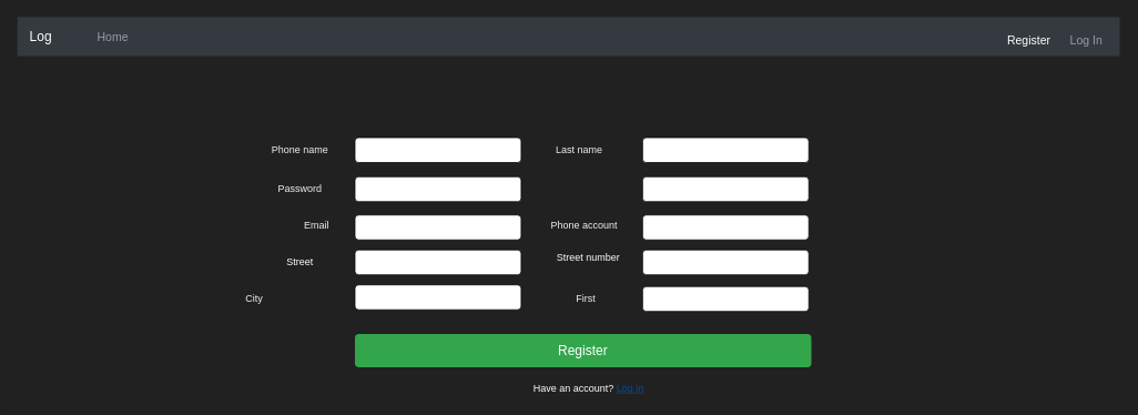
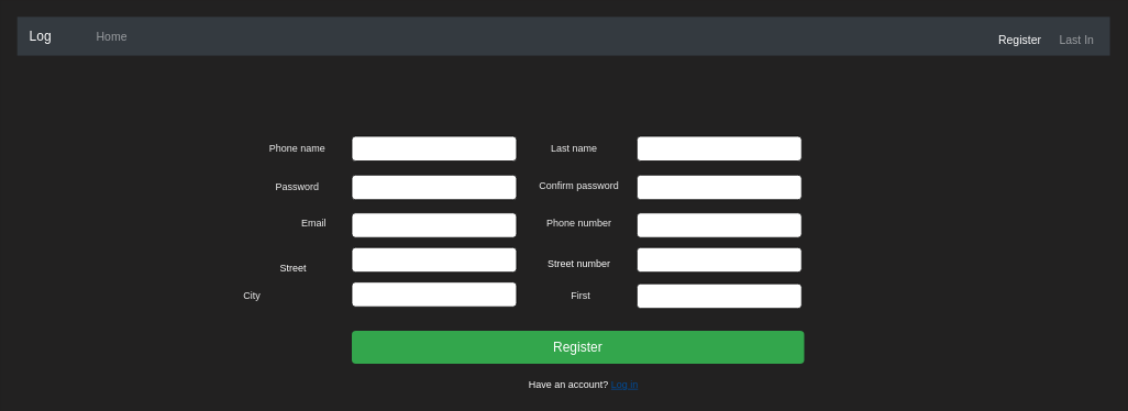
  <mxCell id="0" style=";html=1;" />
  <mxCell id="1" style=";html=1;" parent="0" />
  <mxCell id="2" value="&lt;font color=&quot;#F0F0F0&quot;&gt;Email&lt;/font&gt;" style="text;html=1;strokeColor=none;fillColor=none;align=center;verticalAlign=middle;whiteSpace=wrap;rounded=0;" parent="1" vertex="1"><mxGeometry x="360" y="261" width="40" height="20" as="geometry" /></mxCell>
  <mxCell id="3" value="" style="rounded=1;whiteSpace=wrap;html=1;" parent="1" vertex="1"><mxGeometry x="426" y="258" width="200" height="30" as="geometry" /></mxCell>
  <mxCell id="4" value="&lt;font color=&quot;#F0F0F0&quot;&gt;Password&lt;/font&gt;" style="text;html=1;strokeColor=none;fillColor=none;align=center;verticalAlign=middle;whiteSpace=wrap;rounded=0;" parent="1" vertex="1"><mxGeometry x="325" y="217" width="70" height="20" as="geometry" /></mxCell>
  <mxCell id="5" value="" style="rounded=1;whiteSpace=wrap;html=1;" parent="1" vertex="1"><mxGeometry x="772" y="212" width="200" height="30" as="geometry" /></mxCell>
+ <mxCell id="6" value="&lt;div&gt;&lt;font color=&quot;#F0F0F0&quot;&gt;Confirm password&lt;/font&gt;&lt;/div&gt;&lt;div&gt;&lt;font color=&quot;#F0F0F0&quot;&gt;&lt;br&gt;&lt;/font&gt;&lt;/div&gt;" style="text;html=1;strokeColor=none;fillColor=none;align=center;verticalAlign=middle;whiteSpace=wrap;rounded=0;" parent="1" vertex="1"><mxGeometry x="647" y="222" width="110" height="20" as="geometry" /></mxCell>
  <mxCell id="7" value="" style="rounded=1;whiteSpace=wrap;html=1;" parent="1" vertex="1"><mxGeometry x="772" y="258" width="200" height="30" as="geometry" /></mxCell>
  <mxCell id="8" value="&lt;font color=&quot;#F0F0F0&quot;&gt;Phone name&lt;/font&gt;" style="text;html=1;strokeColor=none;fillColor=none;align=center;verticalAlign=middle;whiteSpace=wrap;rounded=0;" parent="1" vertex="1"><mxGeometry x="305" y="170" width="110" height="20" as="geometry" /></mxCell>
  <mxCell id="9" value="" style="rounded=1;whiteSpace=wrap;html=1;" parent="1" vertex="1"><mxGeometry x="426" y="165" width="200" height="30" as="geometry" /></mxCell>
  <mxCell id="10" value="&lt;font color=&quot;#F0F0F0&quot;&gt;Last name&lt;/font&gt;" style="text;html=1;strokeColor=none;fillColor=none;align=center;verticalAlign=middle;whiteSpace=wrap;rounded=0;" parent="1" vertex="1"><mxGeometry x="641" y="170" width="110" height="20" as="geometry" /></mxCell>
  <mxCell id="11" value="" style="rounded=1;whiteSpace=wrap;html=1;" parent="1" vertex="1"><mxGeometry x="772" y="165" width="200" height="30" as="geometry" /></mxCell>
- <mxCell id="12" value="&lt;font color=&quot;#FFFFFF&quot;&gt;Street&lt;/font&gt;" style="text;html=1;strokeColor=none;fillColor=none;align=center;verticalAlign=middle;whiteSpace=wrap;rounded=0;" parent="1" vertex="1"><mxGeometry x="305" y="305" width="110" height="20" as="geometry" /></mxCell>
+ <mxCell id="12" value="&lt;font color=&quot;#FFFFFF&quot;&gt;Street&lt;/font&gt;" style="text;html=1;strokeColor=none;fillColor=none;align=center;verticalAlign=middle;whiteSpace=wrap;rounded=0;" parent="1" vertex="1"><mxGeometry x="300" y="315" width="110" height="20" as="geometry" /></mxCell>
  <mxCell id="13" value="" style="rounded=1;whiteSpace=wrap;html=1;" parent="1" vertex="1"><mxGeometry x="426" y="300" width="200" height="30" as="geometry" /></mxCell>
  <mxCell id="14" value="&lt;font color=&quot;#F0F0F0&quot;&gt;First&lt;/font&gt;" style="text;html=1;strokeColor=none;fillColor=none;align=center;verticalAlign=middle;whiteSpace=wrap;rounded=0;" parent="1" vertex="1"><mxGeometry x="649" y="349" width="110" height="20" as="geometry" /></mxCell>
  <mxCell id="15" value="" style="rounded=1;whiteSpace=wrap;html=1;" parent="1" vertex="1"><mxGeometry x="426" y="342" width="200" height="30" as="geometry" /></mxCell>
  <mxCell id="16" value="&lt;font color=&quot;#F0F0F0&quot;&gt;City&lt;/font&gt;" style="text;html=1;strokeColor=none;fillColor=none;align=center;verticalAlign=middle;whiteSpace=wrap;rounded=0;" parent="1" vertex="1"><mxGeometry x="250" y="349" width="110" height="20" as="geometry" /></mxCell>
  <mxCell id="17" value="" style="rounded=1;whiteSpace=wrap;html=1;" parent="1" vertex="1"><mxGeometry x="772" y="344" width="200" height="30" as="geometry" /></mxCell>
- <mxCell id="18" value="&lt;font color=&quot;#F0F0F0&quot;&gt;Phone account&lt;/font&gt;" style="text;html=1;strokeColor=none;fillColor=none;align=center;verticalAlign=middle;whiteSpace=wrap;rounded=0;" parent="1" vertex="1"><mxGeometry x="647" y="261" width="110" height="20" as="geometry" /></mxCell>
+ <mxCell id="18" value="&lt;font color=&quot;#F0F0F0&quot;&gt;Phone number&lt;/font&gt;" style="text;html=1;strokeColor=none;fillColor=none;align=center;verticalAlign=middle;whiteSpace=wrap;rounded=0;" parent="1" vertex="1"><mxGeometry x="647" y="261" width="110" height="20" as="geometry" /></mxCell>
  <mxCell id="19" value="" style="rounded=1;whiteSpace=wrap;html=1;" parent="1" vertex="1"><mxGeometry x="426" y="212" width="200" height="30" as="geometry" /></mxCell>
  <mxCell id="20" value="Register" style="html=1;shadow=0;dashed=0;shape=mxgraph.bootstrap.rrect;rSize=5;strokeColor=none;strokeWidth=1;fillColor=#33A64C;fontColor=#FFFFFF;whiteSpace=wrap;align=center;verticalAlign=middle;spacingLeft=0;fontStyle=0;fontSize=16;spacing=5;" parent="1" vertex="1"><mxGeometry x="426" y="401" width="549" height="40" as="geometry" /></mxCell>
  <mxCell id="21" value="Log" style="html=1;shadow=0;dashed=0;fillColor=#343A40;strokeColor=none;fontSize=16;fontColor=#ffffff;align=left;spacing=15;" vertex="1" parent="1"><mxGeometry y="20" width="1326" height="47" as="geometry" x="20" /></mxCell>
  <mxCell id="22" value="Home" style="fillColor=none;strokeColor=none;fontSize=14;align=center;fontColor=#9A9DA0;" vertex="1" parent="21"><mxGeometry width="70" height="40" relative="1" as="geometry"><mxPoint x="80" y="3.5" as="offset" /></mxGeometry></mxCell>
- <mxCell id="23" value="Log In" style="fillColor=none;strokeColor=none;fontSize=14;align=center;spacingRight=0;fontColor=#9A9DA0;" vertex="1" parent="21"><mxGeometry x="1246" y="7" width="80" height="40" as="geometry" /></mxCell>
+ <mxCell id="23" value="Last In" style="fillColor=none;strokeColor=none;fontSize=14;align=center;spacingRight=0;fontColor=#9A9DA0;" vertex="1" parent="21"><mxGeometry x="1246" y="7" width="80" height="40" as="geometry" /></mxCell>
  <mxCell id="24" value="Register" style="fillColor=none;strokeColor=none;fontSize=14;align=center;spacingRight=0;fontColor=#FFFFFF;" vertex="1" parent="21"><mxGeometry x="1177" y="7" width="80" height="40" as="geometry" /></mxCell>
  <mxCell id="25" value="" style="rounded=1;whiteSpace=wrap;html=1;" vertex="1" parent="1"><mxGeometry x="772" y="300" width="200" height="30" as="geometry" /></mxCell>
- <mxCell id="26" value="&lt;div&gt;&lt;font color=&quot;#FFFFFF&quot;&gt;Street number&lt;/font&gt;&lt;/div&gt;" style="text;html=1;strokeColor=none;fillColor=none;align=center;verticalAlign=middle;whiteSpace=wrap;rounded=0;" vertex="1" parent="1"><mxGeometry x="652" y="300" width="110" height="20" as="geometry" /></mxCell>
+ <mxCell id="26" value="&lt;div&gt;&lt;font color=&quot;#FFFFFF&quot;&gt;Street number&lt;/font&gt;&lt;/div&gt;" style="text;html=1;strokeColor=none;fillColor=none;align=center;verticalAlign=middle;whiteSpace=wrap;rounded=0;" vertex="1" parent="1"><mxGeometry x="647" y="310" width="110" height="20" as="geometry" /></mxCell>
  <mxCell id="27" value="&lt;font color=&quot;#FFFFFF&quot;&gt;Have an account?&lt;/font&gt; &lt;font color=&quot;#004C99&quot;&gt;&lt;u&gt;Log in&lt;/u&gt;&lt;/font&gt;" style="text;html=1;strokeColor=none;fillColor=none;align=center;verticalAlign=middle;whiteSpace=wrap;rounded=0;fontColor=#9A9DA0;" vertex="1" parent="1"><mxGeometry x="620" y="457" width="175" height="20" as="geometry" /></mxCell>
